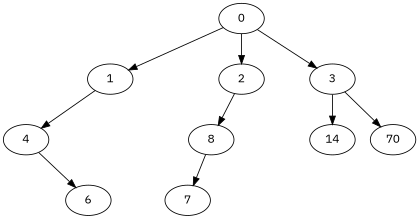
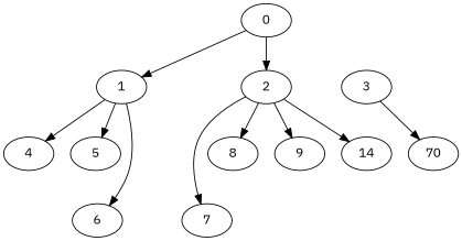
  digraph {
    fontname="IBM Plex Sans"
    node [Weight=4 fontname="IBM Plex Sans"]
    edge [Weight=39 fontname="IBM Plex Sans"]
    1 [Weight=5]
    0
    2 [Weight=7]
    3 [Weight=8]
    4
+   5 [Weight=3]
    6 [Weight=3]
    7
    8
+   9
    n11 [label=70]
    n12 [label=14]
    1 -> 4 [Weight=55]
-   4 -> 6
+   1 -> 5 [Weight=62]
+   1 -> 6
    0 -> 1 [Weight=16]
    0 -> 2
-   0 -> 3
-   8 -> 7 [Weight=70]
+   2 -> 7 [Weight=70]
    2 -> 8 [Weight=62]
+   2 -> 9 [Weight=78]
    3 -> n11 [Weight=70]
-   3 -> n12 [Weight=90]
+   2 -> n12 [Weight=90]
  }
